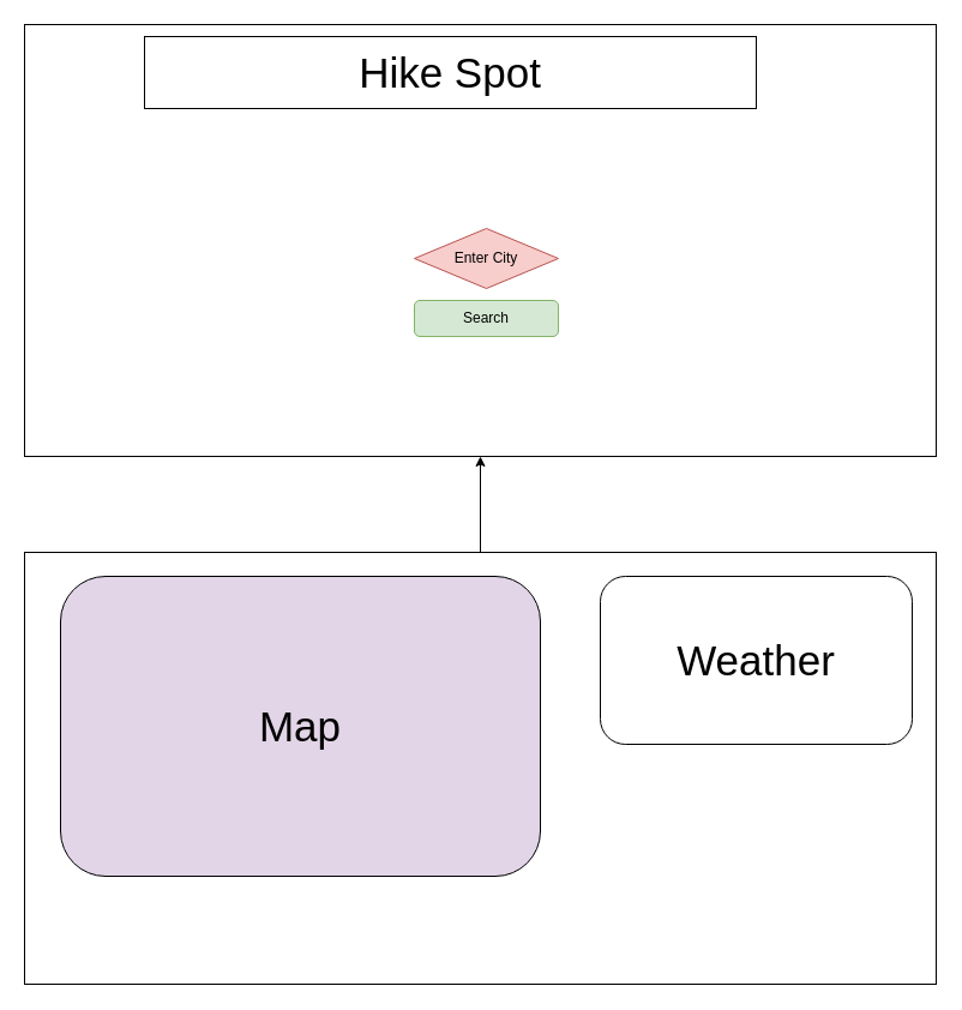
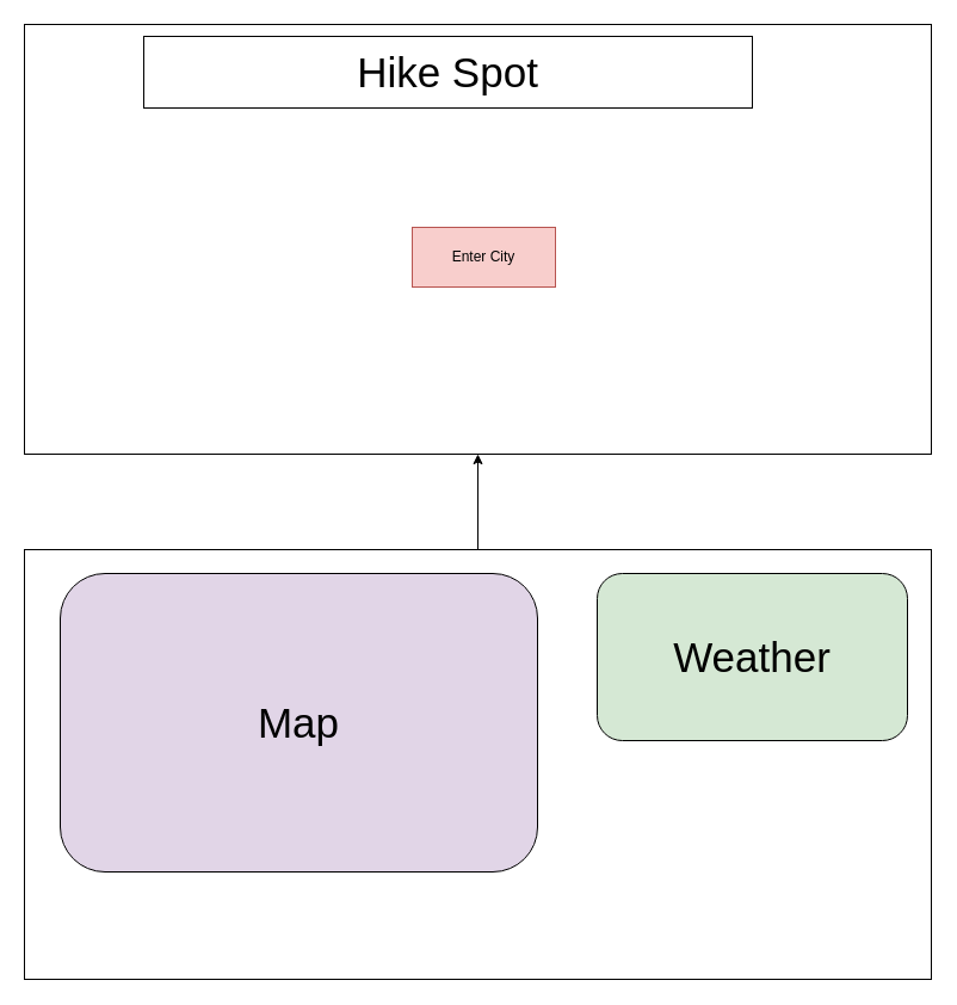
  <mxCell id="0" />
  <mxCell id="1" parent="0" />
  <mxCell id="2" value="" style="rounded=0;whiteSpace=wrap;html=1;" vertex="1" parent="1"><mxGeometry x="20" y="20" width="760" height="360" as="geometry" /></mxCell>
- <mxCell id="3" value="Enter City" style="rhombus;whiteSpace=wrap;html=1;fillColor=#f8cecc;strokeColor=#b85450;align=center;" vertex="1" parent="1"><mxGeometry x="345" y="190" width="120" height="50" as="geometry" /></mxCell>
- <mxCell id="4" value="Search" style="rounded=1;whiteSpace=wrap;html=1;align=center;fillColor=#d5e8d4;strokeColor=#82b366;" vertex="1" parent="1"><mxGeometry x="345" y="250" width="120" height="30" as="geometry" /></mxCell>
+ <mxCell id="3" value="Enter City" style="rounded=0;whiteSpace=wrap;html=1;fillColor=#f8cecc;strokeColor=#b85450;align=center;" vertex="1" parent="1"><mxGeometry x="345" y="190" width="120" height="50" as="geometry" /></mxCell>
  <mxCell id="5" value="" style="edgeStyle=orthogonalEdgeStyle;rounded=0;orthogonalLoop=1;jettySize=auto;html=1;fontSize=35;" edge="1" parent="1" source="6" target="2"><mxGeometry relative="1" as="geometry" /></mxCell>
  <mxCell id="6" value="" style="rounded=0;whiteSpace=wrap;html=1;align=center;" vertex="1" parent="1"><mxGeometry x="20" y="460" width="760" height="360" as="geometry" /></mxCell>
  <mxCell id="7" value="&lt;font style=&quot;font-size: 35px&quot;&gt;Map&lt;/font&gt;" style="rounded=1;whiteSpace=wrap;html=1;align=center;fillColor=#e1d5e7;" vertex="1" parent="1"><mxGeometry x="50" y="480" width="400" height="250" as="geometry" /></mxCell>
- <mxCell id="8" value="Weather" style="rounded=1;whiteSpace=wrap;html=1;fontSize=35;align=center;" vertex="1" parent="1"><mxGeometry x="500" y="480" width="260" height="140" as="geometry" /></mxCell>
+ <mxCell id="8" value="Weather" style="rounded=1;whiteSpace=wrap;html=1;fontSize=35;align=center;fillColor=#d5e8d4;" vertex="1" parent="1"><mxGeometry x="500" y="480" width="260" height="140" as="geometry" /></mxCell>
  <mxCell id="9" value="Hike Spot" style="rounded=0;whiteSpace=wrap;html=1;fontSize=35;align=center;" vertex="1" parent="1"><mxGeometry x="120" y="30" width="510" height="60" as="geometry" /></mxCell>
  <mxCell id="10" style="edgeStyle=orthogonalEdgeStyle;rounded=0;orthogonalLoop=1;jettySize=auto;html=1;exitX=0.5;exitY=1;exitDx=0;exitDy=0;fontSize=35;" edge="1" parent="1" source="2" target="2"><mxGeometry relative="1" as="geometry" /></mxCell>
